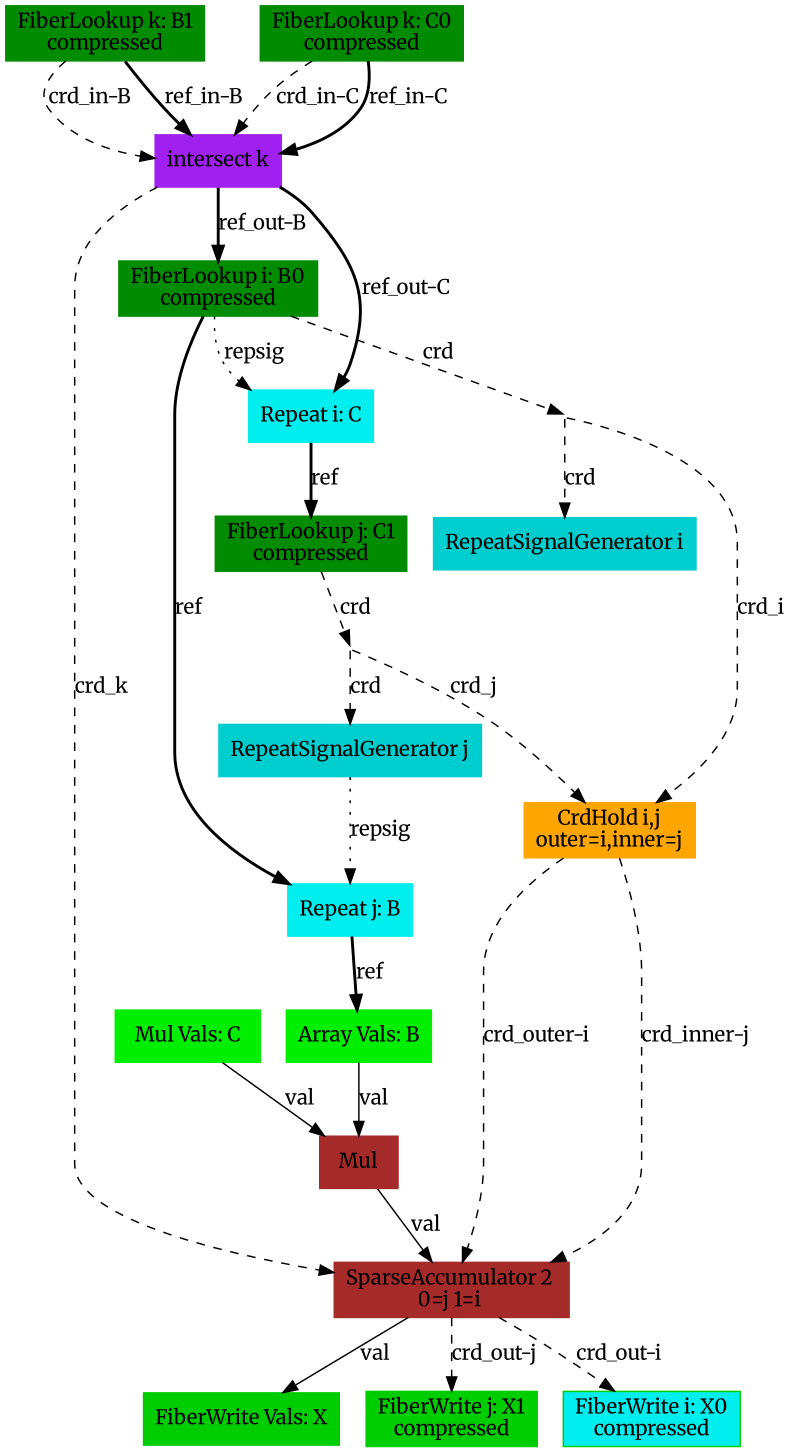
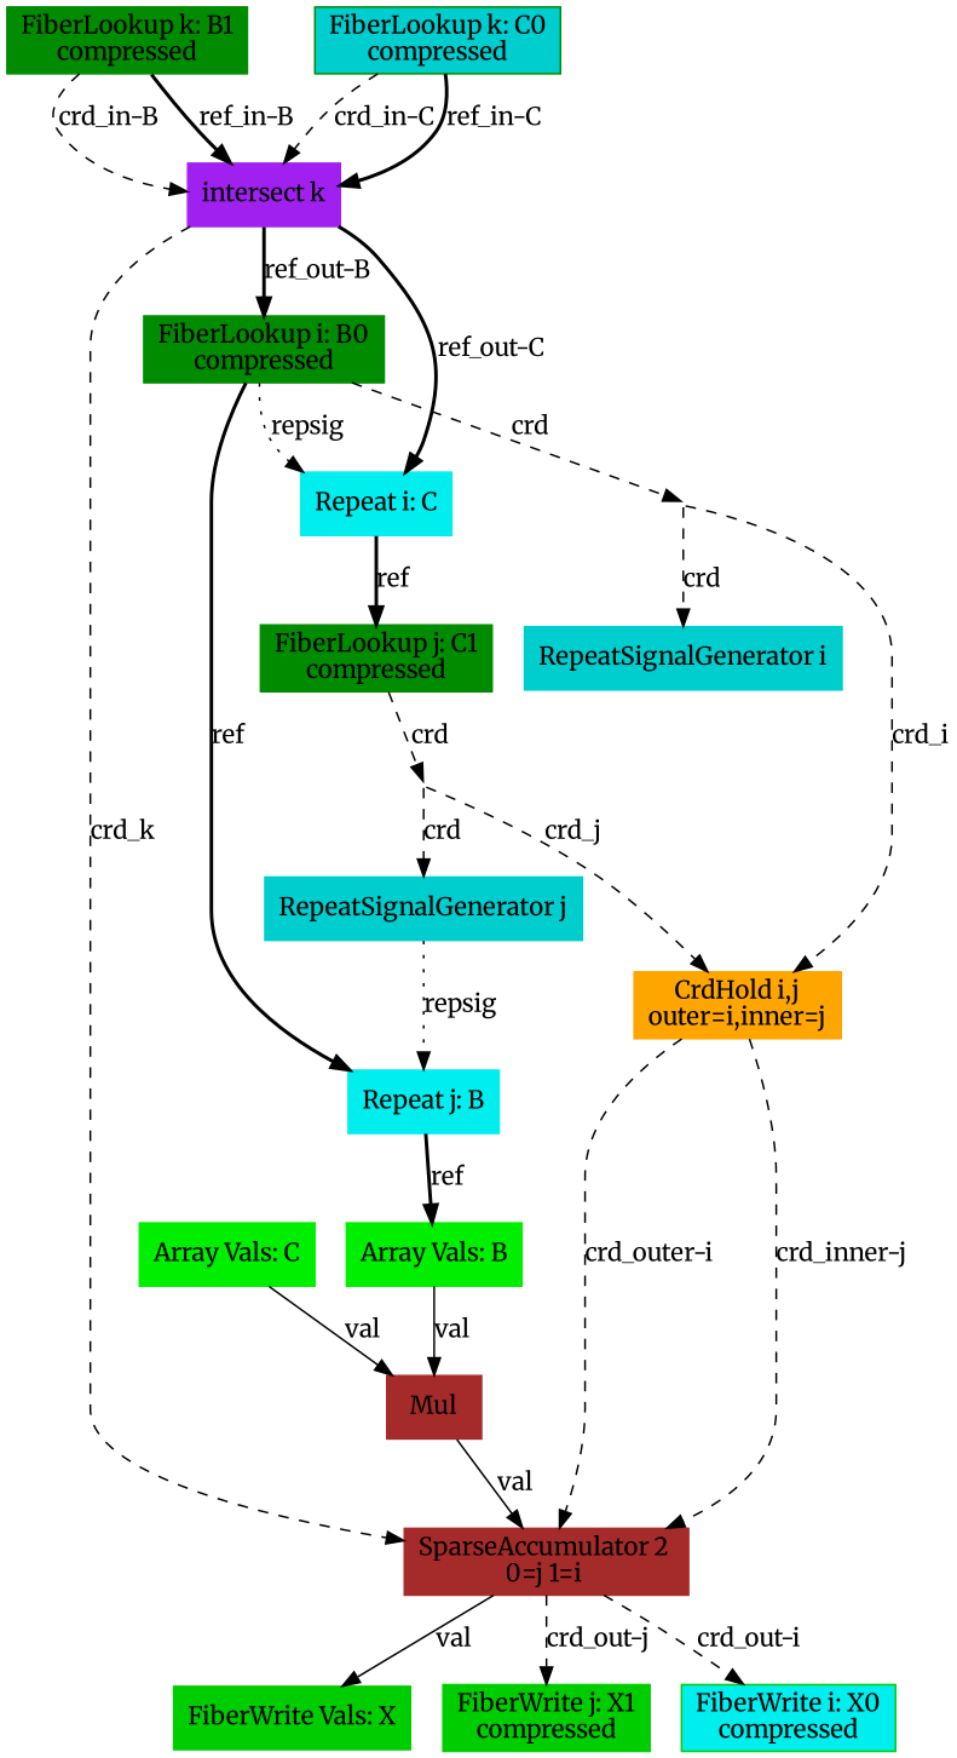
  digraph {
    fontname=Merriweather
    node [color=green4 fontname=Merriweather shape=box style=filled type=fiberlookup]
    edge [fontname=Merriweather style=dashed type=crd]
    n1 [format=compressed index=k label="FiberLookup k: B1\ncompressed" root=true src=true tensor=B]
    n2 [color=purple index=k label="intersect k" type=intersect]
    n3 [color=brown in0=j in1=i label="SparseAccumulator 2 \n0=j 1=i " order=2 type=spaccumulator]
    n4 [format=compressed index=i label="FiberLookup i: B0\ncompressed" root=false src=true tensor=B]
    n5 [color=cyan2 index=i label="Repeat i: C" root=false tensor=C type=repeat]
    n6 [color=green3 label="FiberWrite Vals: X" sink=true tensor=X type=fiberwrite]
    n7 [color=green3 crdsize="B0_dim*C1_dim" format=compressed index=j label="FiberWrite j: X1\ncompressed" segsize="B0_dim+1" sink=true tensor=X type=fiberwrite]
    n8 [color=green3 crdsize=B0_dim fillcolor=cyan2 format=compressed index=i label="FiberWrite i: X0\ncompressed" segsize=2 sink=true tensor=X type=fiberwrite]
    14 [shape=point style=invis type=broadcast color=""]
    n10 [color=cyan2 index=j label="Repeat j: B" root=false tensor=B type=repeat]
    n11 [format=compressed index=j label="FiberLookup j: C1\ncompressed" root=false src=true tensor=C]
    n12 [color=orange inner=j label="CrdHold i,j\nouter=i,inner=j" outer=i type=crdhold]
    n13 [color=cyan3 index=i label="RepeatSignalGenerator i" type=repsiggen]
    n14 [color=green2 label="Array Vals: B" tensor=B type=arrayvals]
    10 [shape=point style=invis type=broadcast color=""]
    n16 [color=cyan3 index=j label="RepeatSignalGenerator j" type=repsiggen]
-   n17 [color=green2 label="Mul Vals: C" tensor=C type=arrayvals]
+   n17 [color=green2 label="Array Vals: C" tensor=C type=arrayvals]
    n18 [color=brown label=Mul type=mul]
-   n19 [format=compressed index=k label="FiberLookup k: C0\ncompressed" root=true src=true tensor=C]
+   n19 [format=compressed index=k label="FiberLookup k: C0\ncompressed" root=true src=true tensor=C fillcolor=cyan3]
    n1 -> n2 [label="crd_in-B"]
    n1 -> n2 [label="ref_in-B" style=bold type=ref]
    n2 -> n3 [label=crd_k]
    n2 -> n4 [label="ref_out-B" style=bold type=ref]
    n2 -> n5 [label="ref_out-C" style=bold type=ref]
    n3 -> n6 [label=val type=val style=""]
    n3 -> n7 [label="crd_out-j"]
    n3 -> n8 [label="crd_out-i"]
    n4 -> n5 [label=repsig style=dotted type=repsig]
    n4 -> 14 [label=crd]
    n4 -> n10 [label=ref style=bold type=ref]
    n5 -> n11 [label=ref style=bold type=ref]
    14 -> n12 [label=crd_i]
    14 -> n13 [label=crd]
    n10 -> n14 [label=ref style=bold type=ref]
    n11 -> 10 [label=crd]
    n12 -> n3 [label="crd_outer-i"]
    n12 -> n3 [label="crd_inner-j"]
    n14 -> n18 [label=val type=val style=""]
    10 -> n12 [label=crd_j]
    10 -> n16 [label=crd]
    n16 -> n10 [label=repsig style=dotted type=repsig]
    n17 -> n18 [label=val type=val style=""]
    n18 -> n3 [label=val type=val style=""]
    n19 -> n2 [label="crd_in-C"]
    n19 -> n2 [label="ref_in-C" style=bold type=ref]
  }
